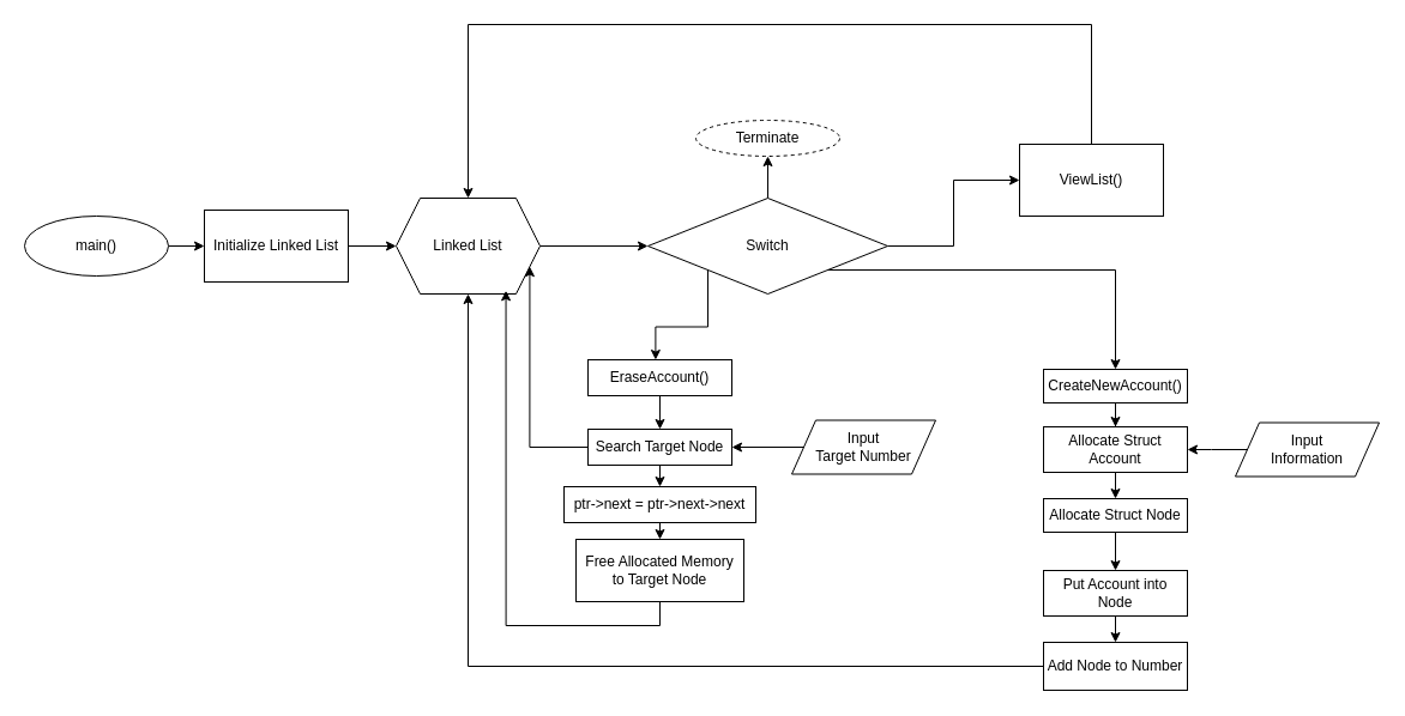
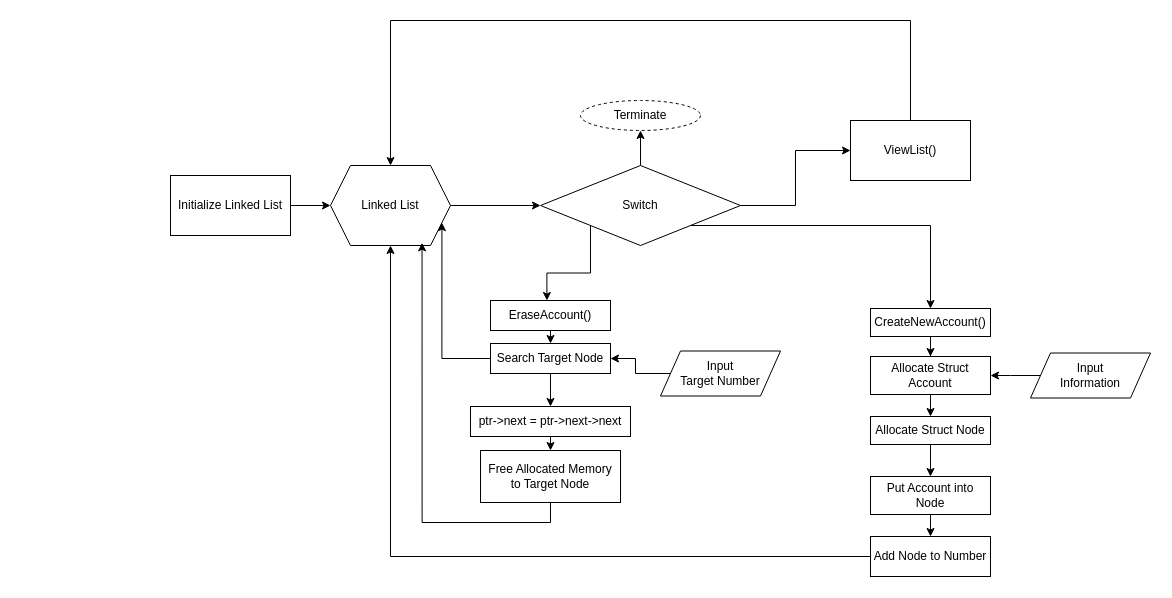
  <mxCell id="0" />
  <mxCell id="1" parent="0" />
- <mxCell id="2" style="edgeStyle=orthogonalEdgeStyle;rounded=0;orthogonalLoop=1;jettySize=auto;html=1;exitX=1;exitY=0.5;exitDx=0;exitDy=0;entryX=0;entryY=0.5;entryDx=0;entryDy=0;" edge="1" parent="1" source="3" target="5"><mxGeometry relative="1" as="geometry" /></mxCell>
- <mxCell id="3" value="main()" style="ellipse;whiteSpace=wrap;html=1;" vertex="1" parent="1"><mxGeometry x="20" y="180" width="120" height="50" as="geometry" /></mxCell>
  <mxCell id="4" style="edgeStyle=orthogonalEdgeStyle;rounded=0;orthogonalLoop=1;jettySize=auto;html=1;exitX=1;exitY=0.5;exitDx=0;exitDy=0;entryX=0;entryY=0.5;entryDx=0;entryDy=0;" edge="1" parent="1" source="5" target="26"><mxGeometry relative="1" as="geometry" /></mxCell>
  <mxCell id="5" value="Initialize Linked List" style="rounded=0;whiteSpace=wrap;html=1;" vertex="1" parent="1"><mxGeometry x="170" y="175" width="120" height="60" as="geometry" /></mxCell>
  <mxCell id="6" style="edgeStyle=orthogonalEdgeStyle;rounded=0;orthogonalLoop=1;jettySize=auto;html=1;exitX=1;exitY=1;exitDx=0;exitDy=0;" edge="1" parent="1" source="10" target="12"><mxGeometry relative="1" as="geometry" /></mxCell>
  <mxCell id="7" style="edgeStyle=orthogonalEdgeStyle;rounded=0;orthogonalLoop=1;jettySize=auto;html=1;exitX=1;exitY=0.5;exitDx=0;exitDy=0;" edge="1" parent="1" source="10" target="14"><mxGeometry relative="1" as="geometry" /></mxCell>
  <mxCell id="8" style="edgeStyle=orthogonalEdgeStyle;rounded=0;orthogonalLoop=1;jettySize=auto;html=1;exitX=0.5;exitY=0;exitDx=0;exitDy=0;" edge="1" parent="1" source="10" target="35"><mxGeometry relative="1" as="geometry"><mxPoint x="640" y="120" as="targetPoint" /></mxGeometry></mxCell>
  <mxCell id="9" style="edgeStyle=orthogonalEdgeStyle;rounded=0;orthogonalLoop=1;jettySize=auto;html=1;exitX=0;exitY=1;exitDx=0;exitDy=0;entryX=0.47;entryY=0;entryDx=0;entryDy=0;entryPerimeter=0;" edge="1" parent="1" source="10" target="16"><mxGeometry relative="1" as="geometry" /></mxCell>
  <mxCell id="10" value="Switch" style="rhombus;whiteSpace=wrap;html=1;" vertex="1" parent="1"><mxGeometry x="540" y="165" width="200" height="80" as="geometry" /></mxCell>
  <mxCell id="11" style="edgeStyle=orthogonalEdgeStyle;rounded=0;orthogonalLoop=1;jettySize=auto;html=1;exitX=0.5;exitY=1;exitDx=0;exitDy=0;" edge="1" parent="1" source="12" target="18"><mxGeometry relative="1" as="geometry" /></mxCell>
  <mxCell id="12" value="CreateNewAccount()" style="rounded=0;whiteSpace=wrap;html=1;" vertex="1" parent="1"><mxGeometry x="870" y="308" width="120" height="28" as="geometry" /></mxCell>
  <mxCell id="13" style="edgeStyle=orthogonalEdgeStyle;rounded=0;orthogonalLoop=1;jettySize=auto;html=1;exitX=0.5;exitY=0;exitDx=0;exitDy=0;entryX=0.5;entryY=0;entryDx=0;entryDy=0;" edge="1" parent="1" source="14" target="26"><mxGeometry relative="1" as="geometry"><Array as="points"><mxPoint x="910" y="20" /><mxPoint x="390" y="20" /></Array></mxGeometry></mxCell>
  <mxCell id="14" value="ViewList()" style="rounded=0;whiteSpace=wrap;html=1;" vertex="1" parent="1"><mxGeometry x="850" y="120" width="120" height="60" as="geometry" /></mxCell>
  <mxCell id="15" style="edgeStyle=orthogonalEdgeStyle;rounded=0;orthogonalLoop=1;jettySize=auto;html=1;exitX=0.5;exitY=1;exitDx=0;exitDy=0;entryX=0.5;entryY=0;entryDx=0;entryDy=0;" edge="1" parent="1" source="16" target="29"><mxGeometry relative="1" as="geometry" /></mxCell>
  <mxCell id="16" value="EraseAccount()" style="rounded=0;whiteSpace=wrap;html=1;" vertex="1" parent="1"><mxGeometry x="490" y="300" width="120" height="30" as="geometry" /></mxCell>
  <mxCell id="17" style="edgeStyle=orthogonalEdgeStyle;rounded=0;orthogonalLoop=1;jettySize=auto;html=1;exitX=0.5;exitY=1;exitDx=0;exitDy=0;" edge="1" parent="1" source="18" target="20"><mxGeometry relative="1" as="geometry" /></mxCell>
  <mxCell id="18" value="Allocate Struct Account" style="rounded=0;whiteSpace=wrap;html=1;" vertex="1" parent="1"><mxGeometry x="870" y="356" width="120" height="38" as="geometry" /></mxCell>
  <mxCell id="19" style="edgeStyle=orthogonalEdgeStyle;rounded=0;orthogonalLoop=1;jettySize=auto;html=1;exitX=0.5;exitY=1;exitDx=0;exitDy=0;entryX=0.5;entryY=0;entryDx=0;entryDy=0;" edge="1" parent="1" source="20" target="22"><mxGeometry relative="1" as="geometry" /></mxCell>
  <mxCell id="20" value="Allocate Struct Node" style="rounded=0;whiteSpace=wrap;html=1;" vertex="1" parent="1"><mxGeometry x="870" y="416" width="120" height="28" as="geometry" /></mxCell>
  <mxCell id="21" style="edgeStyle=orthogonalEdgeStyle;rounded=0;orthogonalLoop=1;jettySize=auto;html=1;exitX=0.5;exitY=1;exitDx=0;exitDy=0;" edge="1" parent="1" source="22" target="24"><mxGeometry relative="1" as="geometry" /></mxCell>
  <mxCell id="22" value="Put Account into Node" style="rounded=0;whiteSpace=wrap;html=1;" vertex="1" parent="1"><mxGeometry x="870" y="476" width="120" height="38" as="geometry" /></mxCell>
  <mxCell id="23" style="edgeStyle=orthogonalEdgeStyle;rounded=0;orthogonalLoop=1;jettySize=auto;html=1;exitX=0;exitY=0.5;exitDx=0;exitDy=0;entryX=0.5;entryY=1;entryDx=0;entryDy=0;" edge="1" parent="1" source="24" target="26"><mxGeometry relative="1" as="geometry" /></mxCell>
  <mxCell id="24" value="Add Node to Number" style="rounded=0;whiteSpace=wrap;html=1;" vertex="1" parent="1"><mxGeometry x="870" y="536" width="120" height="40" as="geometry" /></mxCell>
  <mxCell id="25" style="edgeStyle=orthogonalEdgeStyle;rounded=0;orthogonalLoop=1;jettySize=auto;html=1;exitX=1;exitY=0.5;exitDx=0;exitDy=0;entryX=0;entryY=0.5;entryDx=0;entryDy=0;" edge="1" parent="1" source="26" target="10"><mxGeometry relative="1" as="geometry" /></mxCell>
  <mxCell id="26" value="Linked List" style="shape=hexagon;perimeter=hexagonPerimeter2;whiteSpace=wrap;html=1;fixedSize=1;" vertex="1" parent="1"><mxGeometry x="330" y="165" width="120" height="80" as="geometry" /></mxCell>
  <mxCell id="27" style="edgeStyle=orthogonalEdgeStyle;rounded=0;orthogonalLoop=1;jettySize=auto;html=1;exitX=0;exitY=0.5;exitDx=0;exitDy=0;entryX=1;entryY=0.75;entryDx=0;entryDy=0;" edge="1" parent="1" source="29" target="26"><mxGeometry relative="1" as="geometry"><mxPoint x="432" y="211" as="targetPoint" /></mxGeometry></mxCell>
  <mxCell id="28" style="edgeStyle=orthogonalEdgeStyle;rounded=0;orthogonalLoop=1;jettySize=auto;html=1;exitX=0.5;exitY=1;exitDx=0;exitDy=0;entryX=0.5;entryY=0;entryDx=0;entryDy=0;" edge="1" parent="1" source="29" target="32"><mxGeometry relative="1" as="geometry" /></mxCell>
- <mxCell id="29" value="Search Target Node" style="rounded=0;whiteSpace=wrap;html=1;" vertex="1" parent="1"><mxGeometry x="490" y="358" width="120" height="30" as="geometry" /></mxCell>
+ <mxCell id="29" value="Search Target Node" style="rounded=0;whiteSpace=wrap;html=1;" vertex="1" parent="1"><mxGeometry x="490" y="343" width="120" height="30" as="geometry" /></mxCell>
  <mxCell id="30" style="edgeStyle=orthogonalEdgeStyle;rounded=0;orthogonalLoop=1;jettySize=auto;html=1;exitX=0.5;exitY=1;exitDx=0;exitDy=0;" edge="1" parent="1" source="16" target="16"><mxGeometry relative="1" as="geometry" /></mxCell>
  <mxCell id="31" style="edgeStyle=orthogonalEdgeStyle;rounded=0;orthogonalLoop=1;jettySize=auto;html=1;exitX=0.5;exitY=1;exitDx=0;exitDy=0;entryX=0.5;entryY=0;entryDx=0;entryDy=0;" edge="1" parent="1" source="32" target="34"><mxGeometry relative="1" as="geometry" /></mxCell>
  <mxCell id="32" value="ptr-&amp;gt;next = ptr-&amp;gt;next-&amp;gt;next" style="rounded=0;whiteSpace=wrap;html=1;" vertex="1" parent="1"><mxGeometry x="470" y="406" width="160" height="30" as="geometry" /></mxCell>
  <mxCell id="33" style="edgeStyle=orthogonalEdgeStyle;rounded=0;orthogonalLoop=1;jettySize=auto;html=1;exitX=0.5;exitY=1;exitDx=0;exitDy=0;entryX=0.763;entryY=0.966;entryDx=0;entryDy=0;entryPerimeter=0;" edge="1" parent="1" source="34" target="26"><mxGeometry relative="1" as="geometry" /></mxCell>
  <mxCell id="34" value="Free Allocated Memory &lt;br&gt;to Target Node" style="rounded=0;whiteSpace=wrap;html=1;" vertex="1" parent="1"><mxGeometry x="480" y="450" width="140" height="52" as="geometry" /></mxCell>
  <mxCell id="35" value="Terminate" style="ellipse;whiteSpace=wrap;html=1;dashed=1;" vertex="1" parent="1"><mxGeometry x="580" y="100" width="120" height="30" as="geometry" /></mxCell>
  <mxCell id="36" style="edgeStyle=orthogonalEdgeStyle;rounded=0;orthogonalLoop=1;jettySize=auto;html=1;exitX=0;exitY=0.5;exitDx=0;exitDy=0;" edge="1" parent="1" source="37"><mxGeometry relative="1" as="geometry"><mxPoint x="990" y="375" as="targetPoint" /></mxGeometry></mxCell>
  <mxCell id="37" value="Input &lt;br&gt;Information" style="shape=parallelogram;perimeter=parallelogramPerimeter;whiteSpace=wrap;html=1;fixedSize=1;" vertex="1" parent="1"><mxGeometry x="1030" y="352.5" width="120" height="45" as="geometry" /></mxCell>
  <mxCell id="38" style="edgeStyle=orthogonalEdgeStyle;rounded=0;orthogonalLoop=1;jettySize=auto;html=1;exitX=0;exitY=0.5;exitDx=0;exitDy=0;entryX=1;entryY=0.5;entryDx=0;entryDy=0;" edge="1" parent="1" source="39" target="29"><mxGeometry relative="1" as="geometry" /></mxCell>
  <mxCell id="39" value="Input &lt;br&gt;Target Number" style="shape=parallelogram;perimeter=parallelogramPerimeter;whiteSpace=wrap;html=1;fixedSize=1;" vertex="1" parent="1"><mxGeometry x="660" y="350.5" width="120" height="45" as="geometry" /></mxCell>
